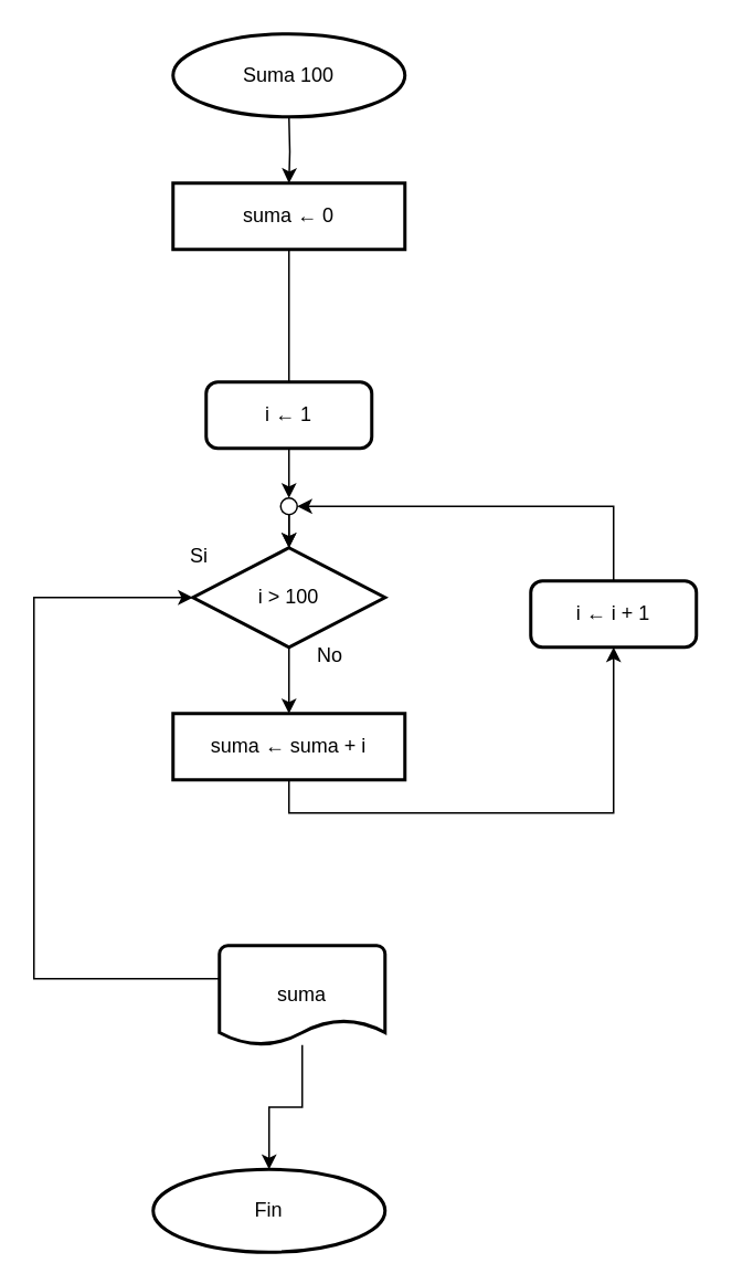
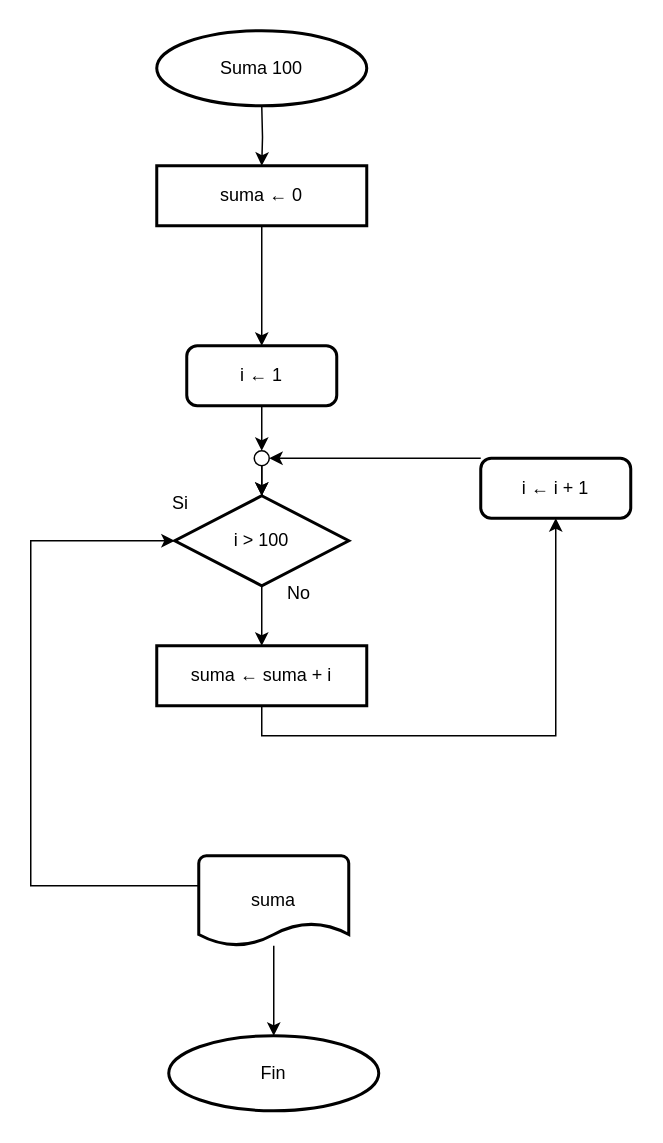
  <mxCell id="0" />
  <mxCell id="1" parent="0" />
  <mxCell id="2" value="" style="edgeStyle=orthogonalEdgeStyle;rounded=0;orthogonalLoop=1;jettySize=auto;html=1;" parent="1" target="5" edge="1"><mxGeometry relative="1" as="geometry"><mxPoint x="174" y="70" as="sourcePoint" /></mxGeometry></mxCell>
  <mxCell id="3" value="Suma 100" style="strokeWidth=2;html=1;shape=mxgraph.flowchart.start_2;whiteSpace=wrap;" parent="1" vertex="1"><mxGeometry x="104" y="20" width="140" height="50" as="geometry" /></mxCell>
- <mxCell id="4" value="" style="edgeStyle=orthogonalEdgeStyle;rounded=0;orthogonalLoop=1;jettySize=auto;html=1;endArrow=none;" parent="1" source="5" target="7" edge="1"><mxGeometry relative="1" as="geometry" /></mxCell>
+ <mxCell id="4" value="" style="edgeStyle=orthogonalEdgeStyle;rounded=0;orthogonalLoop=1;jettySize=auto;html=1;" parent="1" source="5" target="7" edge="1"><mxGeometry relative="1" as="geometry" /></mxCell>
  <mxCell id="5" value="suma ← 0" style="whiteSpace=wrap;html=1;absoluteArcSize=1;arcSize=14;strokeWidth=2;rounded=0;" parent="1" vertex="1"><mxGeometry x="104" y="110" width="140" height="40" as="geometry" /></mxCell>
  <mxCell id="6" value="" style="edgeStyle=orthogonalEdgeStyle;rounded=0;orthogonalLoop=1;jettySize=auto;html=1;" parent="1" source="7" target="16" edge="1"><mxGeometry relative="1" as="geometry" /></mxCell>
  <mxCell id="7" value="i ← 1" style="rounded=1;whiteSpace=wrap;html=1;absoluteArcSize=1;arcSize=14;strokeWidth=2;" parent="1" vertex="1"><mxGeometry x="124" y="230" width="100" height="40" as="geometry" /></mxCell>
  <mxCell id="8" value="" style="edgeStyle=orthogonalEdgeStyle;rounded=0;orthogonalLoop=1;jettySize=auto;html=1;" parent="1" source="9" target="11" edge="1"><mxGeometry relative="1" as="geometry" /></mxCell>
  <mxCell id="9" value="i &amp;gt; 100" style="strokeWidth=2;html=1;shape=mxgraph.flowchart.decision;whiteSpace=wrap;" parent="1" vertex="1"><mxGeometry x="116" y="330" width="116" height="60" as="geometry" /></mxCell>
  <mxCell id="10" style="edgeStyle=orthogonalEdgeStyle;rounded=0;orthogonalLoop=1;jettySize=auto;html=1;exitX=0.5;exitY=1;exitDx=0;exitDy=0;entryX=0.5;entryY=1;entryDx=0;entryDy=0;" parent="1" source="11" target="13" edge="1"><mxGeometry relative="1" as="geometry" /></mxCell>
  <mxCell id="11" value="suma ← suma + i" style="whiteSpace=wrap;html=1;absoluteArcSize=1;arcSize=14;strokeWidth=2;rounded=0;" parent="1" vertex="1"><mxGeometry x="104" y="430" width="140" height="40" as="geometry" /></mxCell>
  <mxCell id="12" style="edgeStyle=orthogonalEdgeStyle;rounded=0;orthogonalLoop=1;jettySize=auto;html=1;entryX=1;entryY=0.5;entryDx=0;entryDy=0;entryPerimeter=0;" parent="1" source="13" target="16" edge="1"><mxGeometry relative="1" as="geometry"><Array as="points"><mxPoint x="370" y="305" /></Array></mxGeometry></mxCell>
- <mxCell id="13" value="i ← i + 1" style="rounded=1;whiteSpace=wrap;html=1;absoluteArcSize=1;arcSize=14;strokeWidth=2;" parent="1" vertex="1"><mxGeometry x="320" y="350" width="100" height="40" as="geometry" /></mxCell>
+ <mxCell id="13" value="i ← i + 1" style="rounded=1;whiteSpace=wrap;html=1;absoluteArcSize=1;arcSize=14;strokeWidth=2;" parent="1" vertex="1"><mxGeometry x="320" y="305" width="100" height="40" as="geometry" /></mxCell>
  <mxCell id="14" value="" style="edgeStyle=orthogonalEdgeStyle;rounded=0;orthogonalLoop=1;jettySize=auto;html=1;" parent="1" source="16" target="9" edge="1"><mxGeometry relative="1" as="geometry" /></mxCell>
  <mxCell id="15" value="" style="edgeStyle=orthogonalEdgeStyle;rounded=0;orthogonalLoop=1;jettySize=auto;html=1;" parent="1" source="16" target="9" edge="1"><mxGeometry relative="1" as="geometry" /></mxCell>
  <mxCell id="16" value="" style="verticalLabelPosition=bottom;verticalAlign=top;html=1;shape=mxgraph.flowchart.on-page_reference;" parent="1" vertex="1"><mxGeometry x="169" y="300" width="10" height="10" as="geometry" /></mxCell>
  <mxCell id="17" value="No" style="text;html=1;strokeColor=none;fillColor=none;align=center;verticalAlign=middle;whiteSpace=wrap;rounded=0;" parent="1" vertex="1"><mxGeometry x="169" y="380" width="60" height="30" as="geometry" /></mxCell>
  <mxCell id="18" value="Si" style="text;html=1;strokeColor=none;fillColor=none;align=center;verticalAlign=middle;whiteSpace=wrap;rounded=0;" parent="1" vertex="1"><mxGeometry x="90" y="320" width="60" height="30" as="geometry" /></mxCell>
  <mxCell id="19" style="edgeStyle=orthogonalEdgeStyle;rounded=0;orthogonalLoop=1;jettySize=auto;html=1;exitX=0;exitY=0.5;exitDx=0;exitDy=0;exitPerimeter=0;entryX=0;entryY=0.5;entryDx=0;entryDy=0;entryPerimeter=0;" parent="1" source="21" target="9" edge="1"><mxGeometry relative="1" as="geometry"><Array as="points"><mxPoint x="132" y="590" /><mxPoint x="20" y="590" /><mxPoint x="20" y="360" /></Array></mxGeometry></mxCell>
  <mxCell id="20" value="" style="edgeStyle=orthogonalEdgeStyle;rounded=0;orthogonalLoop=1;jettySize=auto;html=1;" parent="1" source="21" target="22" edge="1"><mxGeometry relative="1" as="geometry" /></mxCell>
  <mxCell id="21" value="suma" style="strokeWidth=2;html=1;shape=mxgraph.flowchart.document2;whiteSpace=wrap;size=0.25;" parent="1" vertex="1"><mxGeometry x="132" y="570" width="100" height="60" as="geometry" /></mxCell>
- <mxCell id="22" value="Fin" style="strokeWidth=2;html=1;shape=mxgraph.flowchart.start_2;whiteSpace=wrap;" parent="1" vertex="1"><mxGeometry x="92" y="705" width="140" height="50" as="geometry" /></mxCell>
+ <mxCell id="22" value="Fin" style="strokeWidth=2;html=1;shape=mxgraph.flowchart.start_2;whiteSpace=wrap;" parent="1" vertex="1"><mxGeometry x="112" y="690" width="140" height="50" as="geometry" /></mxCell>
